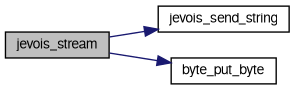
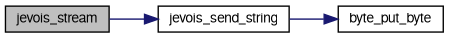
  digraph {
    rankdir=LR
    node [color=black fillcolor=white fontname=FreeSans fontsize=10 shape=record style=filled]
    edge [color=midnightblue fontname=FreeSans fontsize=10 labelfontname=FreeSans labelfontsize=10 style=solid]
    n1 [fillcolor=grey75 fontcolor=black height=0.2 label=jevois_stream width=0.4]
    n2 [height=0.2 label=jevois_send_string width=0.4]
    n3 [height=0.2 label=byte_put_byte width=0.4]
    n1 -> n2
-   n1 -> n3
+   n2 -> n3
  }
